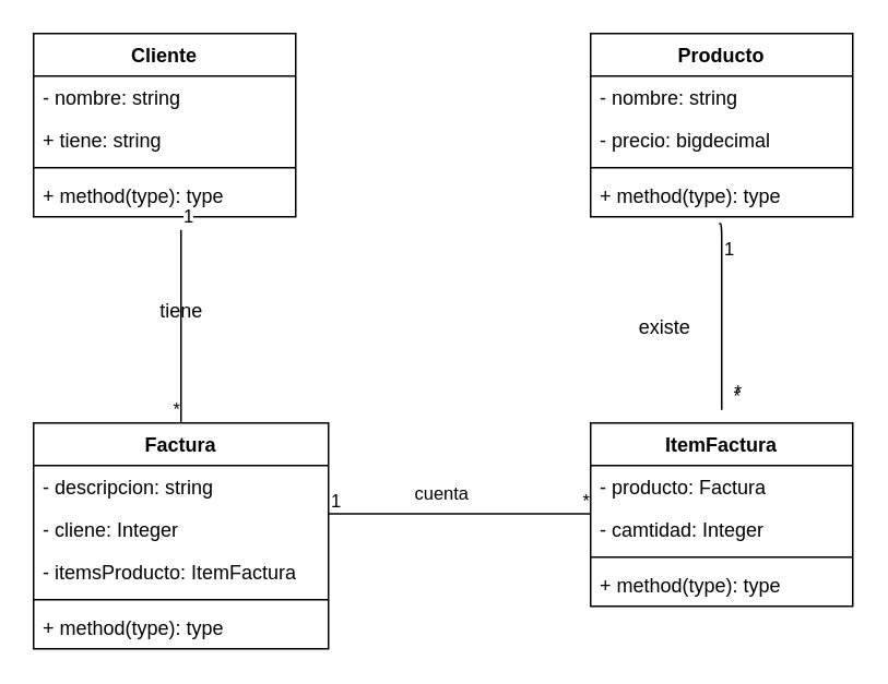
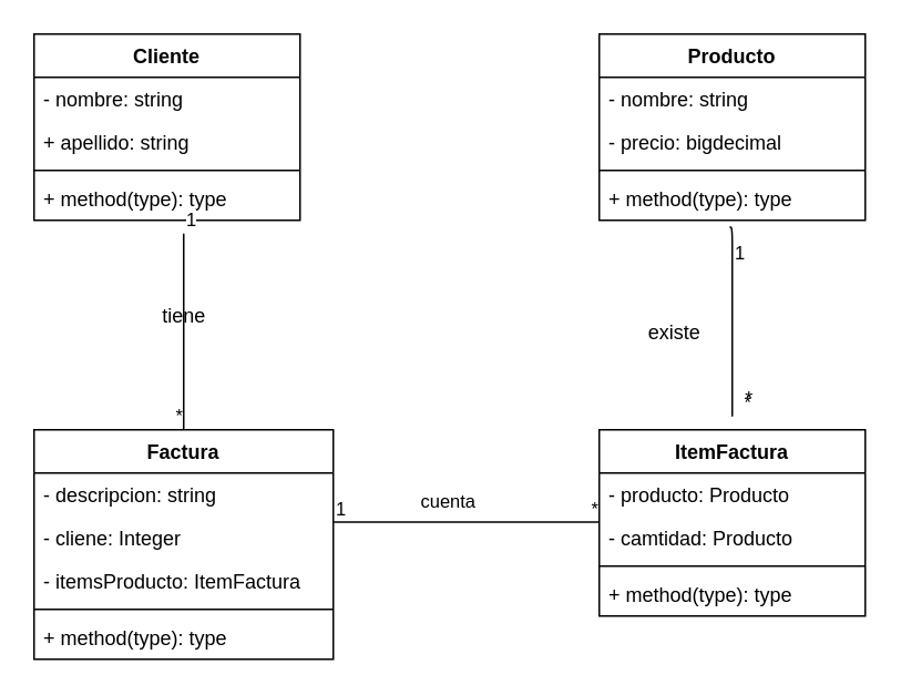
  <mxCell id="0" />
  <mxCell id="1" parent="0" />
  <mxCell id="2" value="Producto" style="swimlane;fontStyle=1;align=center;verticalAlign=top;childLayout=stackLayout;horizontal=1;startSize=26;horizontalStack=0;resizeParent=1;resizeParentMax=0;resizeLast=0;collapsible=1;marginBottom=0;" vertex="1" parent="1"><mxGeometry x="360" y="20" width="160" height="112" as="geometry" /></mxCell>
  <mxCell id="3" value="- nombre: string" style="text;strokeColor=none;fillColor=none;align=left;verticalAlign=top;spacingLeft=4;spacingRight=4;overflow=hidden;rotatable=0;points=[[0,0.5],[1,0.5]];portConstraint=eastwest;" vertex="1" parent="2"><mxGeometry y="26" width="160" height="26" as="geometry" /></mxCell>
  <mxCell id="4" value="- precio: bigdecimal" style="text;strokeColor=none;fillColor=none;align=left;verticalAlign=top;spacingLeft=4;spacingRight=4;overflow=hidden;rotatable=0;points=[[0,0.5],[1,0.5]];portConstraint=eastwest;" vertex="1" parent="2"><mxGeometry y="52" width="160" height="26" as="geometry" /></mxCell>
  <mxCell id="5" value="" style="line;strokeWidth=1;fillColor=none;align=left;verticalAlign=middle;spacingTop=-1;spacingLeft=3;spacingRight=3;rotatable=0;labelPosition=right;points=[];portConstraint=eastwest;" vertex="1" parent="2"><mxGeometry y="78" width="160" height="8" as="geometry" /></mxCell>
  <mxCell id="6" value="+ method(type): type" style="text;strokeColor=none;fillColor=none;align=left;verticalAlign=top;spacingLeft=4;spacingRight=4;overflow=hidden;rotatable=0;points=[[0,0.5],[1,0.5]];portConstraint=eastwest;" vertex="1" parent="2"><mxGeometry y="86" width="160" height="26" as="geometry" /></mxCell>
  <mxCell id="7" value="Factura" style="swimlane;fontStyle=1;align=center;verticalAlign=top;childLayout=stackLayout;horizontal=1;startSize=26;horizontalStack=0;resizeParent=1;resizeParentMax=0;resizeLast=0;collapsible=1;marginBottom=0;" vertex="1" parent="1"><mxGeometry x="20" y="258" width="180" height="138" as="geometry" /></mxCell>
  <mxCell id="8" value="- descripcion: string" style="text;strokeColor=none;fillColor=none;align=left;verticalAlign=top;spacingLeft=4;spacingRight=4;overflow=hidden;rotatable=0;points=[[0,0.5],[1,0.5]];portConstraint=eastwest;" vertex="1" parent="7"><mxGeometry y="26" width="180" height="26" as="geometry" /></mxCell>
  <mxCell id="9" value="- cliene: Integer" style="text;strokeColor=none;fillColor=none;align=left;verticalAlign=top;spacingLeft=4;spacingRight=4;overflow=hidden;rotatable=0;points=[[0,0.5],[1,0.5]];portConstraint=eastwest;" vertex="1" parent="7"><mxGeometry y="52" width="180" height="26" as="geometry" /></mxCell>
  <mxCell id="10" value="- itemsProducto: ItemFactura" style="text;strokeColor=none;fillColor=none;align=left;verticalAlign=top;spacingLeft=4;spacingRight=4;overflow=hidden;rotatable=0;points=[[0,0.5],[1,0.5]];portConstraint=eastwest;" vertex="1" parent="7"><mxGeometry y="78" width="180" height="26" as="geometry" /></mxCell>
  <mxCell id="11" value="" style="line;strokeWidth=1;fillColor=none;align=left;verticalAlign=middle;spacingTop=-1;spacingLeft=3;spacingRight=3;rotatable=0;labelPosition=right;points=[];portConstraint=eastwest;" vertex="1" parent="7"><mxGeometry y="104" width="180" height="8" as="geometry" /></mxCell>
  <mxCell id="12" value="+ method(type): type" style="text;strokeColor=none;fillColor=none;align=left;verticalAlign=top;spacingLeft=4;spacingRight=4;overflow=hidden;rotatable=0;points=[[0,0.5],[1,0.5]];portConstraint=eastwest;" vertex="1" parent="7"><mxGeometry y="112" width="180" height="26" as="geometry" /></mxCell>
  <mxCell id="13" value="ItemFactura" style="swimlane;fontStyle=1;align=center;verticalAlign=top;childLayout=stackLayout;horizontal=1;startSize=26;horizontalStack=0;resizeParent=1;resizeParentMax=0;resizeLast=0;collapsible=1;marginBottom=0;" vertex="1" parent="1"><mxGeometry x="360" y="258" width="160" height="112" as="geometry" /></mxCell>
- <mxCell id="14" value="- producto: Factura" style="text;strokeColor=none;fillColor=none;align=left;verticalAlign=top;spacingLeft=4;spacingRight=4;overflow=hidden;rotatable=0;points=[[0,0.5],[1,0.5]];portConstraint=eastwest;" vertex="1" parent="13"><mxGeometry y="26" width="160" height="26" as="geometry" /></mxCell>
- <mxCell id="15" value="- camtidad: Integer" style="text;strokeColor=none;fillColor=none;align=left;verticalAlign=top;spacingLeft=4;spacingRight=4;overflow=hidden;rotatable=0;points=[[0,0.5],[1,0.5]];portConstraint=eastwest;" vertex="1" parent="13"><mxGeometry y="52" width="160" height="26" as="geometry" /></mxCell>
+ <mxCell id="14" value="- producto: Producto" style="text;strokeColor=none;fillColor=none;align=left;verticalAlign=top;spacingLeft=4;spacingRight=4;overflow=hidden;rotatable=0;points=[[0,0.5],[1,0.5]];portConstraint=eastwest;" vertex="1" parent="13"><mxGeometry y="26" width="160" height="26" as="geometry" /></mxCell>
+ <mxCell id="15" value="- camtidad: Producto" style="text;strokeColor=none;fillColor=none;align=left;verticalAlign=top;spacingLeft=4;spacingRight=4;overflow=hidden;rotatable=0;points=[[0,0.5],[1,0.5]];portConstraint=eastwest;" vertex="1" parent="13"><mxGeometry y="52" width="160" height="26" as="geometry" /></mxCell>
  <mxCell id="16" value="" style="line;strokeWidth=1;fillColor=none;align=left;verticalAlign=middle;spacingTop=-1;spacingLeft=3;spacingRight=3;rotatable=0;labelPosition=right;points=[];portConstraint=eastwest;" vertex="1" parent="13"><mxGeometry y="78" width="160" height="8" as="geometry" /></mxCell>
  <mxCell id="17" value="+ method(type): type" style="text;strokeColor=none;fillColor=none;align=left;verticalAlign=top;spacingLeft=4;spacingRight=4;overflow=hidden;rotatable=0;points=[[0,0.5],[1,0.5]];portConstraint=eastwest;" vertex="1" parent="13"><mxGeometry y="86" width="160" height="26" as="geometry" /></mxCell>
  <mxCell id="18" value="Cliente" style="swimlane;fontStyle=1;align=center;verticalAlign=top;childLayout=stackLayout;horizontal=1;startSize=26;horizontalStack=0;resizeParent=1;resizeParentMax=0;resizeLast=0;collapsible=1;marginBottom=0;" vertex="1" parent="1"><mxGeometry x="20" y="20" width="160" height="112" as="geometry" /></mxCell>
  <mxCell id="19" value="- nombre: string" style="text;strokeColor=none;fillColor=none;align=left;verticalAlign=top;spacingLeft=4;spacingRight=4;overflow=hidden;rotatable=0;points=[[0,0.5],[1,0.5]];portConstraint=eastwest;" vertex="1" parent="18"><mxGeometry y="26" width="160" height="26" as="geometry" /></mxCell>
- <mxCell id="20" value="+ tiene: string" style="text;strokeColor=none;fillColor=none;align=left;verticalAlign=top;spacingLeft=4;spacingRight=4;overflow=hidden;rotatable=0;points=[[0,0.5],[1,0.5]];portConstraint=eastwest;" vertex="1" parent="18"><mxGeometry y="52" width="160" height="26" as="geometry" /></mxCell>
+ <mxCell id="20" value="+ apellido: string" style="text;strokeColor=none;fillColor=none;align=left;verticalAlign=top;spacingLeft=4;spacingRight=4;overflow=hidden;rotatable=0;points=[[0,0.5],[1,0.5]];portConstraint=eastwest;" vertex="1" parent="18"><mxGeometry y="52" width="160" height="26" as="geometry" /></mxCell>
  <mxCell id="21" value="" style="line;strokeWidth=1;fillColor=none;align=left;verticalAlign=middle;spacingTop=-1;spacingLeft=3;spacingRight=3;rotatable=0;labelPosition=right;points=[];portConstraint=eastwest;" vertex="1" parent="18"><mxGeometry y="78" width="160" height="8" as="geometry" /></mxCell>
  <mxCell id="22" value="+ method(type): type" style="text;strokeColor=none;fillColor=none;align=left;verticalAlign=top;spacingLeft=4;spacingRight=4;overflow=hidden;rotatable=0;points=[[0,0.5],[1,0.5]];portConstraint=eastwest;" vertex="1" parent="18"><mxGeometry y="86" width="160" height="26" as="geometry" /></mxCell>
  <mxCell id="23" value="" style="endArrow=none;html=1;edgeStyle=orthogonalEdgeStyle;exitX=0.49;exitY=1.162;exitDx=0;exitDy=0;exitPerimeter=0;" edge="1" parent="1" source="6"><mxGeometry relative="1" as="geometry"><mxPoint x="150" y="290" as="sourcePoint" /><mxPoint x="440" y="250" as="targetPoint" /><Array as="points"><mxPoint x="440" y="136" /></Array></mxGeometry></mxCell>
  <mxCell id="24" value="1" style="edgeLabel;resizable=0;html=1;align=left;verticalAlign=bottom;" connectable="0" vertex="1" parent="23"><mxGeometry x="-1" relative="1" as="geometry"><mxPoint x="2" y="24" as="offset" /></mxGeometry></mxCell>
  <mxCell id="25" value="*" style="edgeLabel;resizable=0;html=1;align=right;verticalAlign=bottom;" connectable="0" vertex="1" parent="23"><mxGeometry x="1" relative="1" as="geometry"><mxPoint x="12" as="offset" /></mxGeometry></mxCell>
  <mxCell id="26" value="*" style="text;html=1;align=center;verticalAlign=middle;resizable=0;points=[];autosize=1;strokeColor=none;" vertex="1" parent="1"><mxGeometry x="440" y="230" width="20" height="20" as="geometry" /></mxCell>
  <mxCell id="27" value="" style="endArrow=none;html=1;edgeStyle=orthogonalEdgeStyle;strokeColor=#000000;" edge="1" parent="1"><mxGeometry relative="1" as="geometry"><mxPoint x="200" y="313.5" as="sourcePoint" /><mxPoint x="360" y="313.5" as="targetPoint" /></mxGeometry></mxCell>
  <mxCell id="28" value="1" style="edgeLabel;resizable=0;html=1;align=left;verticalAlign=bottom;" connectable="0" vertex="1" parent="27"><mxGeometry x="-1" relative="1" as="geometry" /></mxCell>
  <mxCell id="29" value="*" style="edgeLabel;resizable=0;html=1;align=right;verticalAlign=bottom;" connectable="0" vertex="1" parent="27"><mxGeometry x="1" relative="1" as="geometry" /></mxCell>
  <mxCell id="30" value="cuenta" style="edgeLabel;html=1;align=center;verticalAlign=middle;resizable=0;points=[];" vertex="1" connectable="0" parent="27"><mxGeometry x="-0.155" y="-3" relative="1" as="geometry"><mxPoint y="-16" as="offset" /></mxGeometry></mxCell>
  <mxCell id="31" value="" style="endArrow=none;html=1;edgeStyle=orthogonalEdgeStyle;strokeColor=#000000;entryX=0.5;entryY=0;entryDx=0;entryDy=0;" edge="1" parent="1" target="7"><mxGeometry relative="1" as="geometry"><mxPoint x="110" y="140" as="sourcePoint" /><mxPoint x="140" y="200" as="targetPoint" /><Array as="points"><mxPoint x="110" y="140" /></Array></mxGeometry></mxCell>
  <mxCell id="32" value="1" style="edgeLabel;resizable=0;html=1;align=left;verticalAlign=bottom;" connectable="0" vertex="1" parent="31"><mxGeometry x="-1" relative="1" as="geometry" /></mxCell>
  <mxCell id="33" value="*" style="edgeLabel;resizable=0;html=1;align=right;verticalAlign=bottom;" connectable="0" vertex="1" parent="31"><mxGeometry x="1" relative="1" as="geometry" /></mxCell>
  <mxCell id="34" value="tiene" style="text;html=1;align=center;verticalAlign=middle;resizable=0;points=[];autosize=1;strokeColor=none;" vertex="1" parent="1"><mxGeometry x="90" y="180" width="40" height="20" as="geometry" /></mxCell>
  <mxCell id="35" value="existe" style="text;html=1;align=center;verticalAlign=middle;resizable=0;points=[];autosize=1;strokeColor=none;" vertex="1" parent="1"><mxGeometry x="380" y="190" width="50" height="20" as="geometry" /></mxCell>
